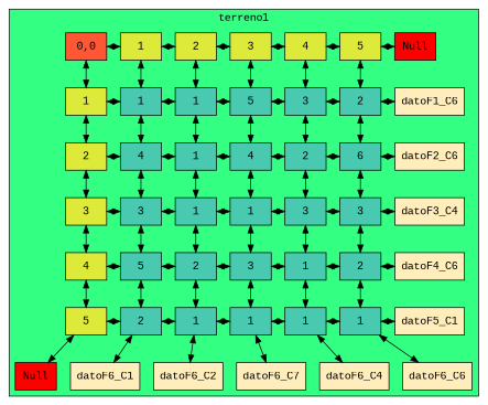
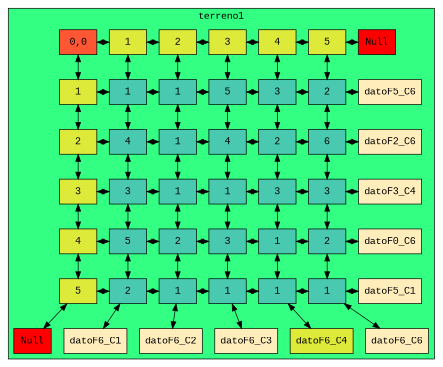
  digraph {
    fontname="Liberation Mono"
    node [fillcolor="#48C9B0" fontname="Liberation Mono" shape=box style=filled]
    edge [dir=both fontname="Liberation Mono"]
    n1 [fillcolor="#FF5733" label="0,0"]
    n2 [fillcolor="#DDEA3A" group=2 label=1]
    n3 [fillcolor="#DDEA3A" group=3 label=2]
    n4 [fillcolor="#DDEA3A" group=4 label=3]
    n5 [fillcolor="#DDEA3A" group=5 label=4]
    n6 [fillcolor="#DDEA3A" group=6 label=5]
    n7 [fillcolor=red label=Null]
    n8 [fillcolor="#DDEA3A" group=1 label=1]
    n9 [group=2 label=1]
    n10 [group=3 label=1]
    n11 [group=4 label=5]
    n12 [group=5 label=3]
    n13 [group=6 label=2]
-   datoF1_C6 [fillcolor="#FFEDBB"]
+   datoF1_C6 [fillcolor="#FFEDBB" label=datoF5_C6]
    n15 [fillcolor="#DDEA3A" group=1 label=2]
    n16 [group=2 label=4]
    n17 [group=3 label=1]
    n18 [group=4 label=4]
    n19 [group=5 label=2]
    n20 [group=6 label=6]
    datoF2_C6 [fillcolor="#FFEDBB"]
    n22 [fillcolor="#DDEA3A" group=1 label=3]
    n23 [group=2 label=3]
    n24 [group=3 label=1]
    n25 [group=4 label=1]
    n26 [group=5 label=3]
    n27 [group=6 label=3]
    n28 [fillcolor="#FFEDBB" label=datoF3_C4]
    n29 [fillcolor="#DDEA3A" group=1 label=4]
    n30 [group=2 label=5]
    n31 [group=3 label=2]
    n32 [group=4 label=3]
    n33 [group=5 label=1]
    n34 [group=6 label=2]
-   datoF4_C6 [fillcolor="#FFEDBB"]
+   datoF4_C6 [fillcolor="#FFEDBB" label=datoF0_C6]
    n36 [fillcolor="#DDEA3A" group=1 label=5]
    n37 [group=2 label=2]
    n38 [group=3 label=1]
    n39 [group=4 label=1]
    n40 [group=5 label=1]
    n41 [group=6 label=1]
    n42 [fillcolor="#FFEDBB" label=datoF5_C1]
    n43 [fillcolor=red label=Null]
    datoF6_C1 [fillcolor="#FFEDBB"]
    datoF6_C2 [fillcolor="#FFEDBB"]
-   datoF6_C3 [fillcolor="#FFEDBB" label=datoF6_C7]
-   datoF6_C4 [fillcolor="#FFEDBB"]
+   datoF6_C3 [fillcolor="#FFEDBB"]
+   datoF6_C4 [fillcolor="#DDEA3A"]
    n48 [fillcolor="#FFEDBB" label=datoF6_C6]
    subgraph cluster_1 {
      bgcolor="#33FF82"
      label=terreno1
      n43
      datoF6_C1
      datoF6_C2
      datoF6_C3
      datoF6_C4
      n48
      subgraph sub_2 {
        bgcolor="#33FF82"
        label=terreno1
        rank=same
        n1
        n2
        n3
        n4
        n5
        n6
        n7
      }
      subgraph sub_3 {
        bgcolor="#33FF82"
        label=terreno1
        rank=same
        n8
        n9
        n10
        n11
        n12
        n13
        datoF1_C6
      }
      subgraph sub_4 {
        bgcolor="#33FF82"
        label=terreno1
        rank=same
        n15
        n16
        n17
        n18
        n19
        n20
        datoF2_C6
      }
      subgraph sub_5 {
        bgcolor="#33FF82"
        label=terreno1
        rank=same
        n22
        n23
        n24
        n25
        n26
        n27
        n28
      }
      subgraph sub_6 {
        bgcolor="#33FF82"
        label=terreno1
        rank=same
        n29
        n30
        n31
        n32
        n33
        n34
        datoF4_C6
      }
      subgraph sub_7 {
        bgcolor="#33FF82"
        label=terreno1
        rank=same
        n36
        n37
        n38
        n39
        n40
        n41
        n42
      }
    }
    n1 -> n2
    n1 -> n8
    n2 -> n3
    n2 -> n9
    n3 -> n4
    n3 -> n10
    n4 -> n5
    n4 -> n11
    n5 -> n6
    n5 -> n12
    n6 -> n7
    n6 -> n13
    n8 -> n9
    n8 -> n15
    n9 -> n10
    n9 -> n16
    n10 -> n11
    n10 -> n17
    n11 -> n12
    n11 -> n18
    n12 -> n13
    n12 -> n19
    n13 -> datoF1_C6
    n13 -> n20
    n15 -> n16
    n15 -> n22
    n16 -> n17
    n16 -> n23
    n17 -> n18
    n17 -> n24
    n18 -> n19
    n18 -> n25
    n19 -> n20
    n19 -> n26
    n20 -> datoF2_C6
    n20 -> n27
    n22 -> n23
    n22 -> n29
    n23 -> n24
    n23 -> n30
    n24 -> n25
    n24 -> n31
    n25 -> n26
    n25 -> n32
    n26 -> n27
    n26 -> n33
    n27 -> n28
    n27 -> n34
    n29 -> n30
    n29 -> n36
    n30 -> n31
    n30 -> n37
    n31 -> n32
    n31 -> n38
    n32 -> n33
    n32 -> n39
    n33 -> n34
    n33 -> n40
    n34 -> datoF4_C6
    n34 -> n41
    n36 -> n37
    n36 -> n43
    n37 -> n38
    n37 -> datoF6_C1
    n38 -> n39
    n38 -> datoF6_C2
    n39 -> n40
    n39 -> datoF6_C3
    n40 -> n41
    n40 -> datoF6_C4
    n41 -> n42
    n41 -> n48
  }
